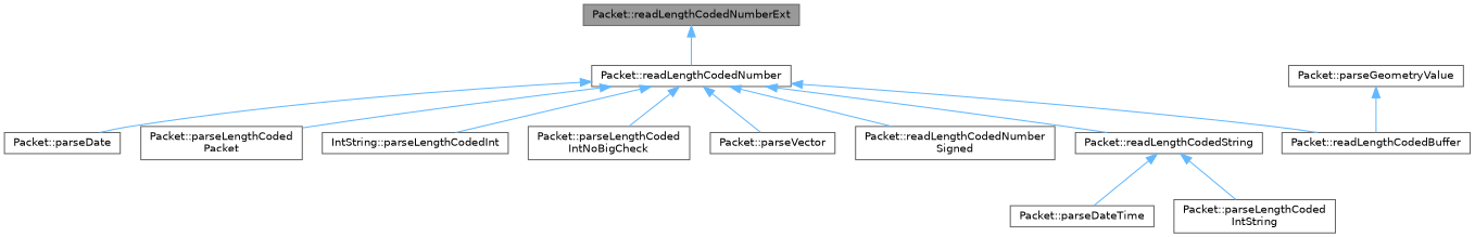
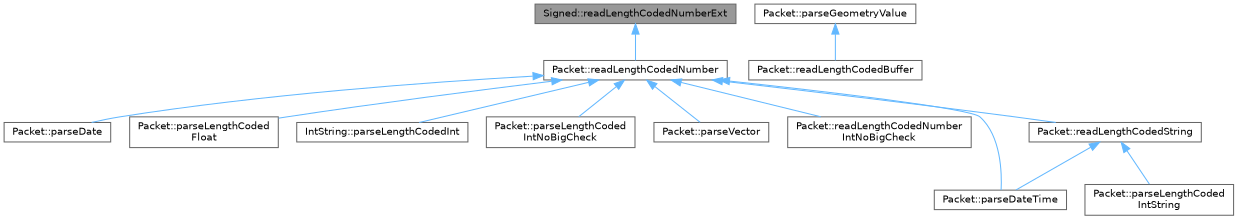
  digraph {
    rankdir=TB
    node [color=grey40 fillcolor=white fontname=Helvetica fontsize=10 shape=box style=filled]
    edge [color=steelblue1 dir=back fontname=Helvetica fontsize=10 labelfontname=Helvetica labelfontsize=10 style=solid]
-   n1 [color=gray40 fillcolor=grey60 fontcolor=black height=0.2 label="Packet::readLengthCodedNumberExt" width=0.4]
+   n1 [color=gray40 fillcolor=grey60 fontcolor=black height=0.2 label="Signed::readLengthCodedNumberExt" width=0.4]
    n2 [height=0.2 label="Packet::readLengthCodedNumber" width=0.4]
    n3 [height=0.2 label="Packet::parseDate" width=0.4]
-   n4 [height=0.2 label="Packet::parseLengthCoded\lPacket" width=0.4]
+   n4 [height=0.2 label="Packet::parseLengthCoded\lFloat" width=0.4]
    n5 [height=0.2 label="IntString::parseLengthCodedInt" width=0.4]
    n6 [height=0.2 label="Packet::parseLengthCoded\lIntNoBigCheck" width=0.4]
    n7 [height=0.2 label="Packet::parseVector" width=0.4]
    n8 [height=0.2 label="Packet::readLengthCodedBuffer" width=0.4]
-   n9 [height=0.2 label="Packet::readLengthCodedNumber\lSigned" width=0.4]
+   n9 [height=0.2 label="Packet::readLengthCodedNumber\lIntNoBigCheck" width=0.4]
    n10 [height=0.2 label="Packet::readLengthCodedString" width=0.4]
    n11 [height=0.2 label="Packet::parseDateTime" width=0.4]
    n12 [height=0.2 label="Packet::parseLengthCoded\lIntString" width=0.4]
    n13 [height=0.2 label="Packet::parseGeometryValue" width=0.4]
    n1 -> n2
    n2 -> n3
    n2 -> n4
    n2 -> n5
    n2 -> n6
    n2 -> n7
-   n2 -> n8
+   n2 -> n11
    n2 -> n9
    n2 -> n10
    n10 -> n11
    n10 -> n12
    n13 -> n8
  }
